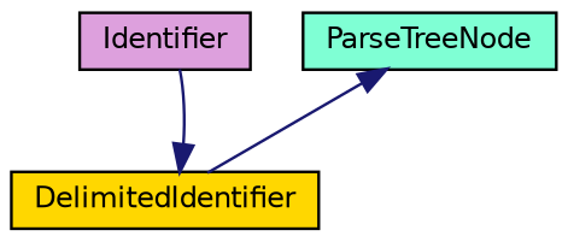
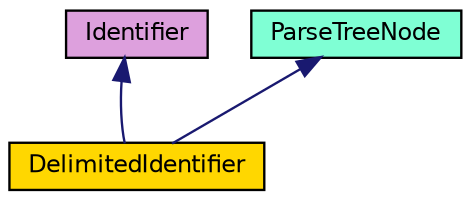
  digraph {
    node [color=black fontname=Helvetica fontsize=10 shape=record style=filled]
    edge [color=midnightblue dir=back fontname=Helvetica fontsize=10 labelfontname=Helvetica labelfontsize=10 style=solid]
    n1 [fillcolor=plum fontcolor=black height=0.2 label=Identifier width=0.4]
    n2 [fillcolor=gold height=0.2 label=DelimitedIdentifier width=0.4]
    n3 [fillcolor=aquamarine height=0.2 label=ParseTreeNode width=0.4]
-   n2 -> n1
+   n1 -> n2
    n3 -> n2
  }
